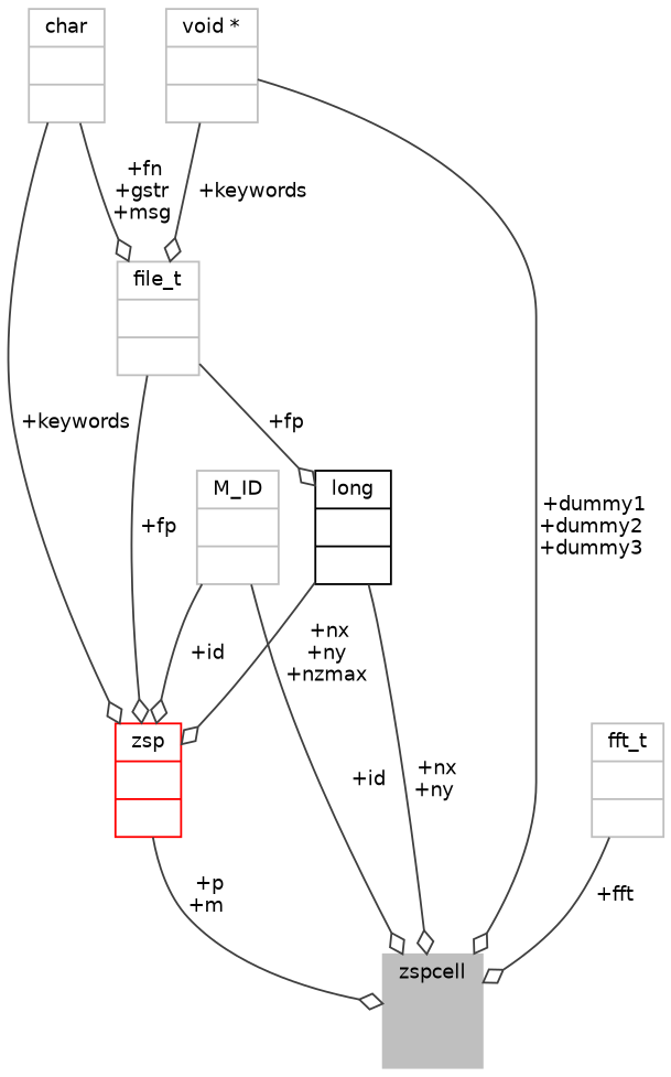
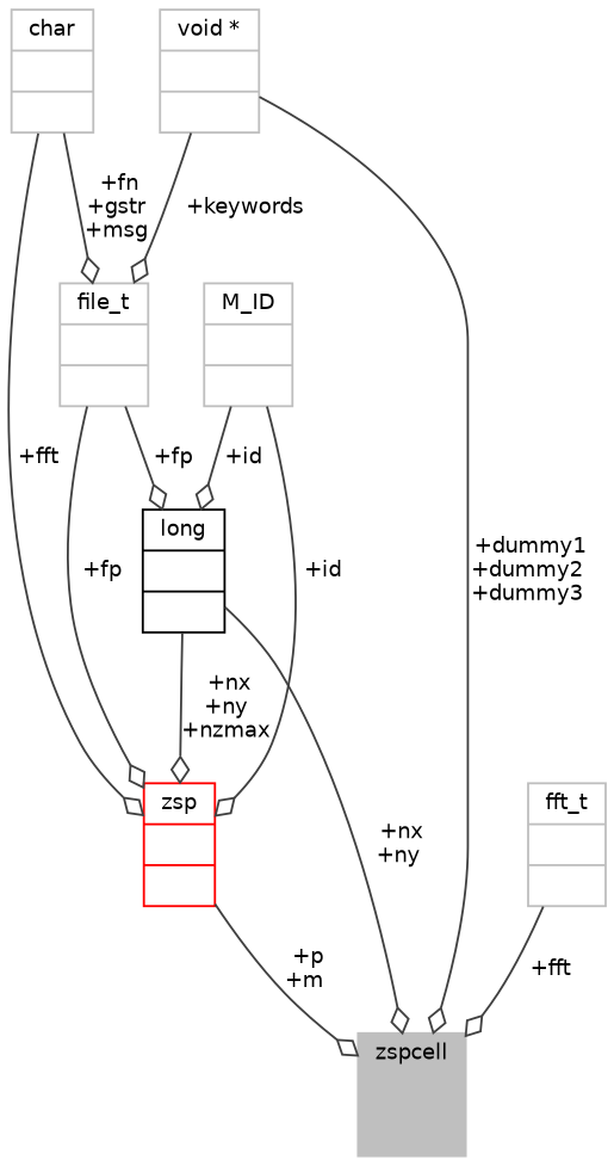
  digraph {
    node [color=grey75 fontname=Helvetica fontsize=10 shape=record]
    edge [arrowhead=odiamond color=grey25 fontname=Helvetica fontsize=10 labelfontname=Helvetica labelfontsize=10 style=solid]
    n1 [fillcolor=grey75 fontcolor=black height=0.2 label="{zspcell\n||}" style=filled width=0.4]
    n2 [height=0.2 label="{file_t\n||}" width=0.4]
    n3 [color=red height=0.2 label="{zsp\n||}" width=0.4]
    n4 [color=black height=0.2 label="{long\n||}" width=0.4]
    n5 [height=0.2 label="{char\n||}" width=0.4]
    n6 [height=0.2 label="{void *\n||}" width=0.4]
    n7 [height=0.2 label="{M_ID\n||}" width=0.4]
    n8 [height=0.2 label="{fft_t\n||}" width=0.4]
    n2 -> n3 [label=" +fp"]
    n2 -> n4 [label=" +fp"]
    n3 -> n1 [label=" +p\n+m"]
    n4 -> n1 [label=" +nx\n+ny"]
    n4 -> n3 [label=" +nx\n+ny\n+nzmax"]
    n5 -> n2 [label=" +fn\n+gstr\n+msg"]
-   n5 -> n3 [label=" +keywords"]
+   n5 -> n3 [label=" +fft"]
    n6 -> n1 [label=" +dummy1\n+dummy2\n+dummy3"]
    n6 -> n2 [label=" +keywords"]
-   n7 -> n1 [label=" +id"]
+   n7 -> n4 [label=" +id"]
    n7 -> n3 [label=" +id"]
    n8 -> n1 [label=" +fft"]
  }
